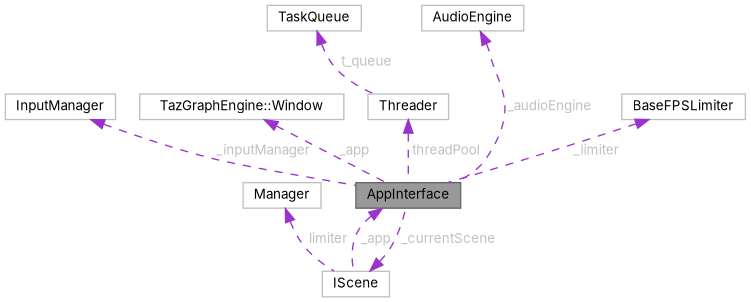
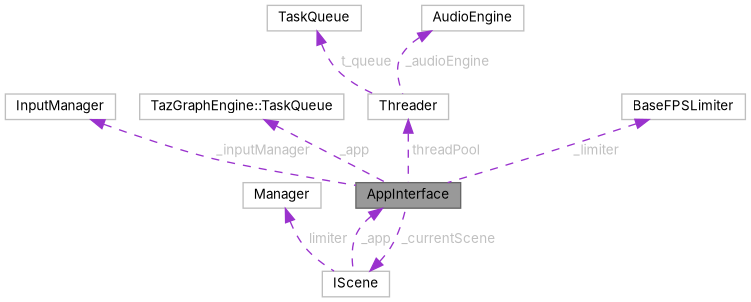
  digraph {
    fontname=Inter
    node [color=grey75 fillcolor=white fontname=Inter fontsize=10 shape=box style=filled]
    edge [color=darkorchid3 dir=back fontcolor=grey fontname=Inter fontsize=10 labelfontname=Helvetica labelfontsize=10 style=dashed]
    n1 [color=gray40 fillcolor=grey60 fontcolor=black height=0.2 label=AppInterface width=0.4]
    n2 [height=0.2 label=IScene width=0.4]
    n3 [height=0.2 label=InputManager width=0.4]
-   n4 [height=0.2 label="TazGraphEngine::Window" width=0.4]
+   n4 [height=0.2 label="TazGraphEngine::TaskQueue" width=0.4]
    n5 [height=0.2 label=Threader width=0.4]
    n6 [height=0.2 label=TaskQueue width=0.4]
    n7 [height=0.2 label=BaseFPSLimiter width=0.4]
    n8 [height=0.2 label=AudioEngine width=0.4]
    n9 [height=0.2 label=Manager width=0.4]
    n1 -> n2 [label=" _app"]
    n2 -> n1 [label=" _currentScene"]
    n3 -> n1 [label=" _inputManager"]
    n4 -> n1 [label=" _app"]
    n5 -> n1 [label=" threadPool"]
    n6 -> n5 [label=" t_queue"]
    n7 -> n1 [label=" _limiter"]
-   n8 -> n1 [label=" _audioEngine"]
+   n8 -> n5 [label=" _audioEngine"]
    n9 -> n2 [label=" limiter"]
  }
